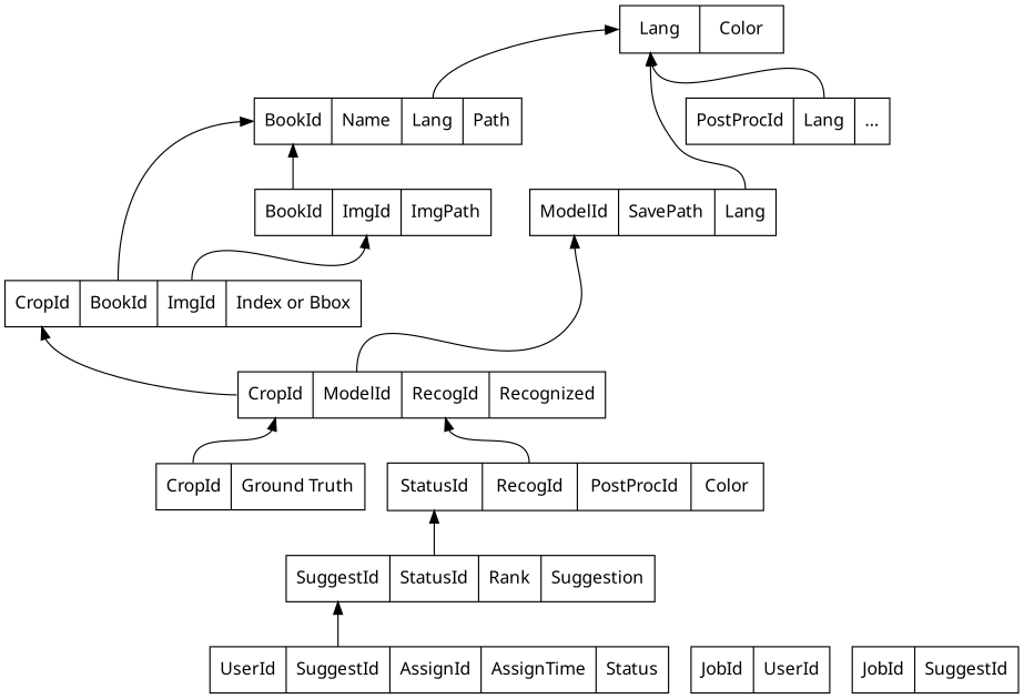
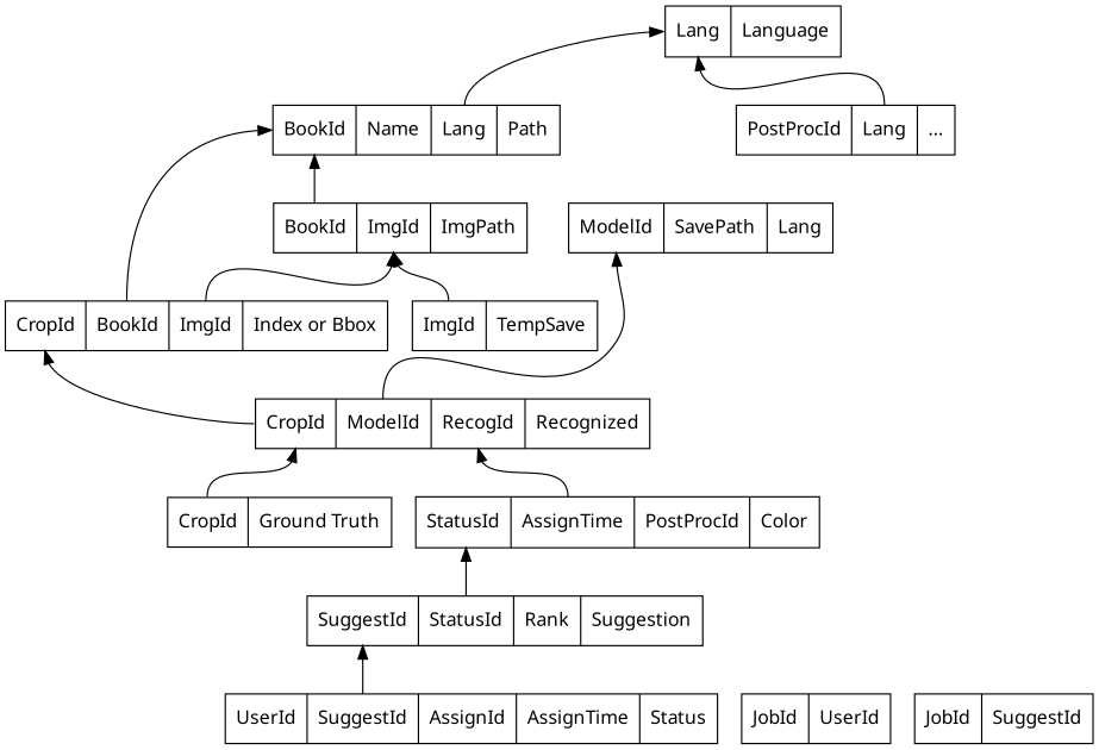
  digraph {
    fontname=Hack
    rankdir=BT
    node [fontname=Hack shape=record]
    edge [headport=f0 tailport=f1]
    n1 [label="<f0> BookId |<f1> Name | <f2> Lang|<f3> Path"]
-   n2 [label="<f0> Lang | <f1> Color"]
+   n2 [label="<f0> Lang | <f1> Language"]
    n3 [label="<f0> BookId | <f1> ImgId | <f2> ImgPath"]
    n4 [label="<f0> CropId|<f1> BookId |<f2> ImgId | <f2> Index or Bbox"]
+   n5 [label="<f0> ImgId |<f1> TempSave"]
    n6 [label="<f0> CropId |<f1> ModelId  | <f2> RecogId | <f3> Recognized"]
    n7 [label="<f0> ModelId | <f1> SavePath | <f2> Lang"]
    n8 [label="<f0> PostProcId | <f1> Lang | <f3> ..."]
-   n9 [label="<f0> StatusId | <f1> RecogId | <f2> PostProcId | <f3> Color"]
+   n9 [label="<f0> StatusId | <f1> AssignTime | <f2> PostProcId | <f3> Color"]
    n10 [label="<f0> SuggestId | <f1> StatusId | <f2> Rank | <f3> Suggestion"]
    n11 [label="<f0> CropId | <f2> Ground Truth"]
    n12 [label="<f0> UserId | <f1> SuggestId | <f2> AssignId | <f3> AssignTime | <f4> Status"]
    n13 [label="<f0> JobId | <f1> UserId"]
    n14 [label="<f0> JobId | <f1>SuggestId"]
    n1 -> n2 [tailport=f2]
    n3 -> n1 [tailport=f0]
    n4 -> n1
    n4 -> n3 [headport=f1 tailport=f2]
+   n5 -> n3 [headport=f1 tailport=f0]
    n6 -> n4 [tailport=f0]
    n6 -> n7
-   n7 -> n2 [tailport=f2]
    n8 -> n2
    n9 -> n6 [headport=f2]
    n10 -> n9
    n11 -> n6 [tailport=f0]
    n12 -> n10
  }
